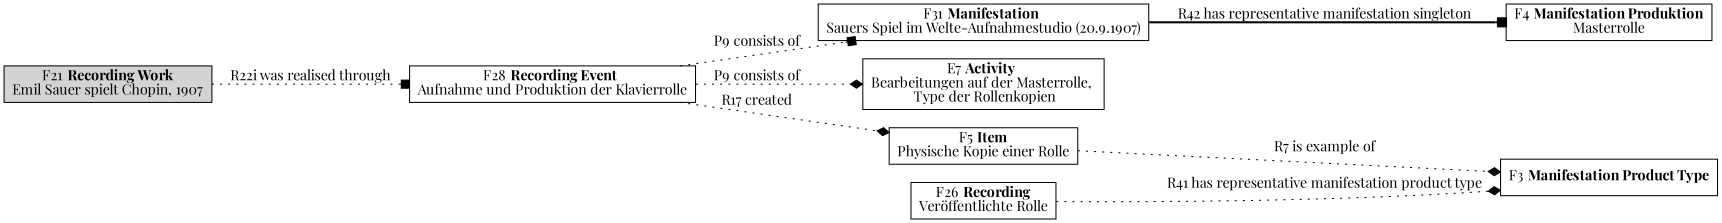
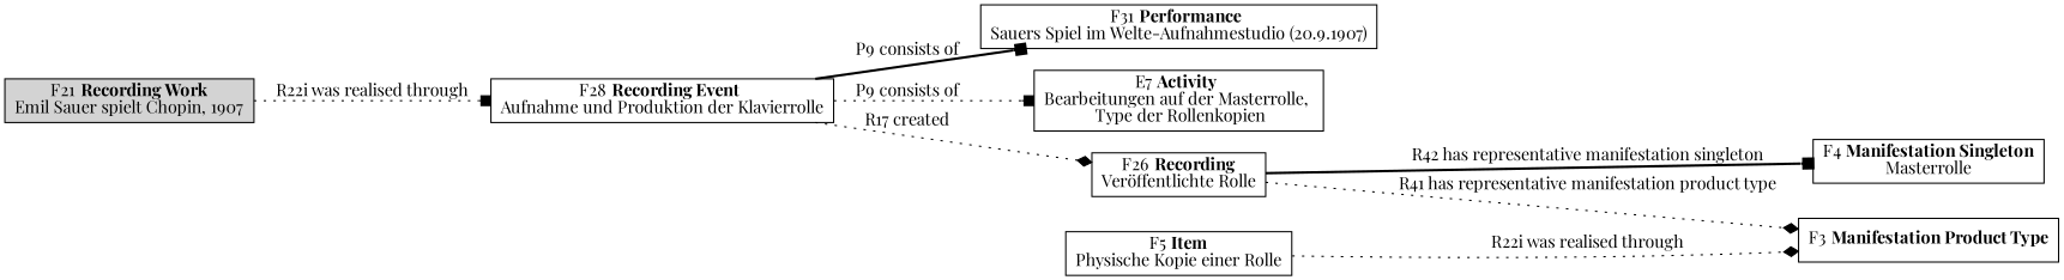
  digraph {
    fontname="Playfair Display"
    rankdir=LR
    node [fontname="Playfair Display" shape=box]
    edge [arrowhead=box fontname="Playfair Display" style=dotted]
    n1 [label=<F21 <B>Recording Work</B><BR/>Emil Sauer spielt Chopin, 1907> style=filled]
    n2 [label=<F28 <B>Recording Event</B> <BR/>Aufnahme und Produktion der Klavierrolle>]
-   n3 [label=<F31 <B>Manifestation</B> <BR/>Sauers Spiel im Welte-Aufnahmestudio (20.9.1907)>]
+   n3 [label=<F31 <B>Performance</B> <BR/>Sauers Spiel im Welte-Aufnahmestudio (20.9.1907)>]
    n4 [label=<E7 <B>Activity</B> <BR/>Bearbeitungen auf der Masterrolle, <BR/> Type der Rollenkopien>]
    n5 [label=<F26 <B>Recording</B><BR/>Veröffentlichte Rolle>]
-   n6 [label=<F4 <B>Manifestation Produktion</B><BR/>Masterrolle>]
+   n6 [label=<F4 <B>Manifestation Singleton</B><BR/>Masterrolle>]
    n7 [label=<F3 <B>Manifestation Product Type</B><BR/>>]
    n8 [label=<F5 <B>Item</B><BR/>Physische Kopie einer Rolle>]
    n1 -> n2 [label="R22i was realised through"]
-   n2 -> n3 [label="P9 consists of"]
-   n2 -> n4 [arrowhead=diamond label="P9 consists of"]
-   n2 -> n8 [arrowhead=diamond label="R17 created"]
-   n3 -> n6 [label="R42 has representative manifestation singleton" style=bold]
+   n2 -> n3 [label="P9 consists of" style=bold]
+   n2 -> n4 [label="P9 consists of"]
+   n2 -> n5 [arrowhead=diamond label="R17 created"]
+   n5 -> n6 [label="R42 has representative manifestation singleton" style=bold]
    n5 -> n7 [arrowhead=diamond label="R41 has representative manifestation product type"]
-   n8 -> n7 [arrowhead=diamond label="R7 is example of"]
+   n8 -> n7 [arrowhead=diamond label="R22i was realised through"]
  }
